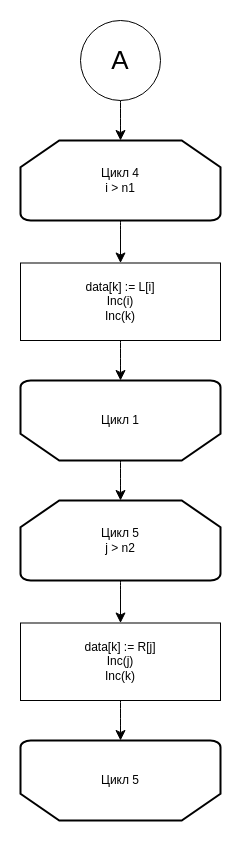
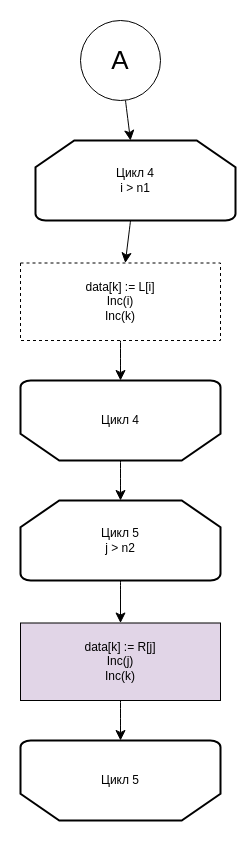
  <mxCell id="0" />
  <mxCell id="1" parent="0" />
  <mxCell id="2" value="" style="edgeStyle=none;curved=1;rounded=0;orthogonalLoop=1;jettySize=auto;html=1;fontSize=12;startSize=8;endSize=8;" edge="1" parent="1" source="3" target="5"><mxGeometry relative="1" as="geometry" /></mxCell>
  <mxCell id="3" value="&lt;font style=&quot;font-size: 26px;&quot;&gt;А&lt;/font&gt;" style="ellipse;whiteSpace=wrap;html=1;aspect=fixed;" vertex="1" parent="1"><mxGeometry x="80" y="20" width="80" height="80" as="geometry" /></mxCell>
  <mxCell id="4" value="" style="edgeStyle=none;curved=1;rounded=0;orthogonalLoop=1;jettySize=auto;html=1;fontSize=12;startSize=8;endSize=8;" edge="1" parent="1" source="5" target="7"><mxGeometry relative="1" as="geometry" /></mxCell>
- <mxCell id="5" value="Цикл 4&lt;div&gt;i &amp;gt; n1&lt;/div&gt;" style="strokeWidth=2;html=1;shape=mxgraph.flowchart.loop_limit;whiteSpace=wrap;" vertex="1" parent="1"><mxGeometry x="20" y="140" width="200" height="80" as="geometry" /></mxCell>
+ <mxCell id="5" value="Цикл 4&lt;div&gt;i &amp;gt; n1&lt;/div&gt;" style="strokeWidth=2;html=1;shape=mxgraph.flowchart.loop_limit;whiteSpace=wrap;" vertex="1" parent="1"><mxGeometry x="35" y="140" width="200" height="80" as="geometry" /></mxCell>
  <mxCell id="6" value="" style="edgeStyle=none;curved=1;rounded=0;orthogonalLoop=1;jettySize=auto;html=1;fontSize=12;startSize=8;endSize=8;" edge="1" parent="1" source="7" target="9"><mxGeometry relative="1" as="geometry" /></mxCell>
- <mxCell id="7" value="&lt;div&gt;data[k] := L[i]&lt;/div&gt;&lt;div&gt;&lt;span style=&quot;background-color: initial;&quot;&gt;Inc(i)&lt;/span&gt;&lt;/div&gt;&lt;div&gt;&lt;span style=&quot;background-color: initial;&quot;&gt;Inc(k)&lt;/span&gt;&lt;/div&gt;" style="rounded=0;whiteSpace=wrap;html=1;" vertex="1" parent="1"><mxGeometry x="20" y="262.5" width="200" height="77.5" as="geometry" /></mxCell>
+ <mxCell id="7" value="&lt;div&gt;data[k] := L[i]&lt;/div&gt;&lt;div&gt;&lt;span style=&quot;background-color: initial;&quot;&gt;Inc(i)&lt;/span&gt;&lt;/div&gt;&lt;div&gt;&lt;span style=&quot;background-color: initial;&quot;&gt;Inc(k)&lt;/span&gt;&lt;/div&gt;" style="rounded=0;whiteSpace=wrap;html=1;dashed=1;" vertex="1" parent="1"><mxGeometry x="20" y="262.5" width="200" height="77.5" as="geometry" /></mxCell>
  <mxCell id="8" value="" style="edgeStyle=none;curved=1;rounded=0;orthogonalLoop=1;jettySize=auto;html=1;fontSize=12;startSize=8;endSize=8;" edge="1" parent="1" source="9" target="11"><mxGeometry relative="1" as="geometry" /></mxCell>
- <mxCell id="9" value="Цикл 1" style="strokeWidth=2;html=1;shape=mxgraph.flowchart.loop_limit;whiteSpace=wrap;direction=west;" vertex="1" parent="1"><mxGeometry x="20" y="380" width="200" height="80" as="geometry" /></mxCell>
+ <mxCell id="9" value="Цикл 4" style="strokeWidth=2;html=1;shape=mxgraph.flowchart.loop_limit;whiteSpace=wrap;direction=west;" vertex="1" parent="1"><mxGeometry x="20" y="380" width="200" height="80" as="geometry" /></mxCell>
  <mxCell id="10" value="" style="edgeStyle=none;curved=1;rounded=0;orthogonalLoop=1;jettySize=auto;html=1;fontSize=12;startSize=8;endSize=8;" edge="1" parent="1" source="11" target="13"><mxGeometry relative="1" as="geometry" /></mxCell>
  <mxCell id="11" value="Цикл 5&lt;div&gt;j &amp;gt; n2&lt;/div&gt;" style="strokeWidth=2;html=1;shape=mxgraph.flowchart.loop_limit;whiteSpace=wrap;" vertex="1" parent="1"><mxGeometry x="20" y="500" width="200" height="80" as="geometry" /></mxCell>
  <mxCell id="12" value="" style="edgeStyle=none;curved=1;rounded=0;orthogonalLoop=1;jettySize=auto;html=1;fontSize=12;startSize=8;endSize=8;" edge="1" parent="1" source="13" target="14"><mxGeometry relative="1" as="geometry" /></mxCell>
- <mxCell id="13" value="&lt;div&gt;data[k] := R[j]&lt;/div&gt;&lt;div&gt;&lt;span style=&quot;background-color: initial;&quot;&gt;Inc(j)&lt;/span&gt;&lt;/div&gt;&lt;div&gt;&lt;span style=&quot;background-color: initial;&quot;&gt;Inc(k)&lt;/span&gt;&lt;/div&gt;" style="rounded=0;whiteSpace=wrap;html=1;" vertex="1" parent="1"><mxGeometry x="20" y="622.5" width="200" height="77.5" as="geometry" /></mxCell>
+ <mxCell id="13" value="&lt;div&gt;data[k] := R[j]&lt;/div&gt;&lt;div&gt;&lt;span style=&quot;background-color: initial;&quot;&gt;Inc(j)&lt;/span&gt;&lt;/div&gt;&lt;div&gt;&lt;span style=&quot;background-color: initial;&quot;&gt;Inc(k)&lt;/span&gt;&lt;/div&gt;" style="rounded=0;whiteSpace=wrap;html=1;fillColor=#e1d5e7;" vertex="1" parent="1"><mxGeometry x="20" y="622.5" width="200" height="77.5" as="geometry" /></mxCell>
  <mxCell id="14" value="Цикл 5" style="strokeWidth=2;html=1;shape=mxgraph.flowchart.loop_limit;whiteSpace=wrap;direction=west;" vertex="1" parent="1"><mxGeometry x="20" y="740" width="200" height="80" as="geometry" /></mxCell>
